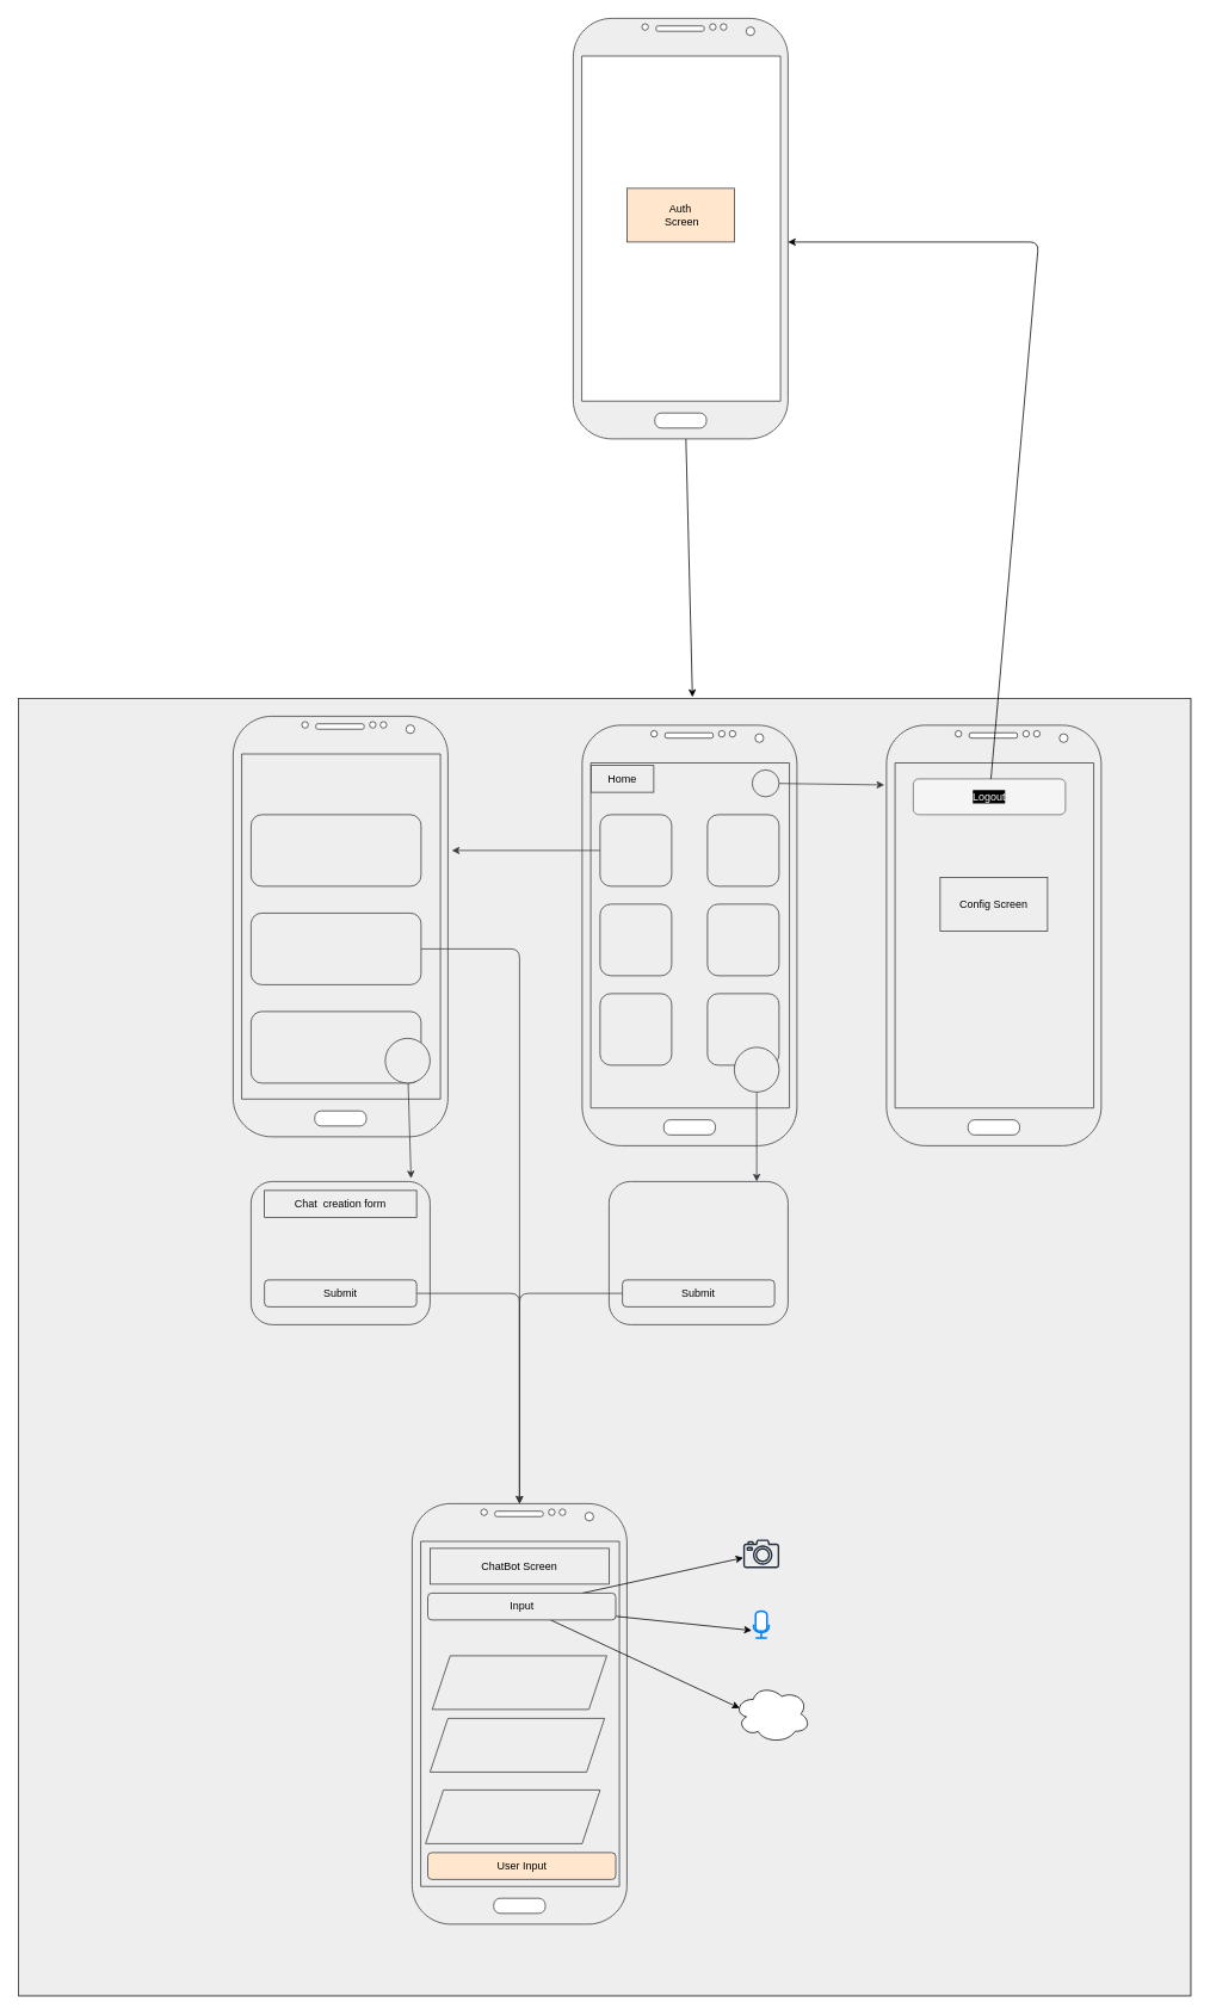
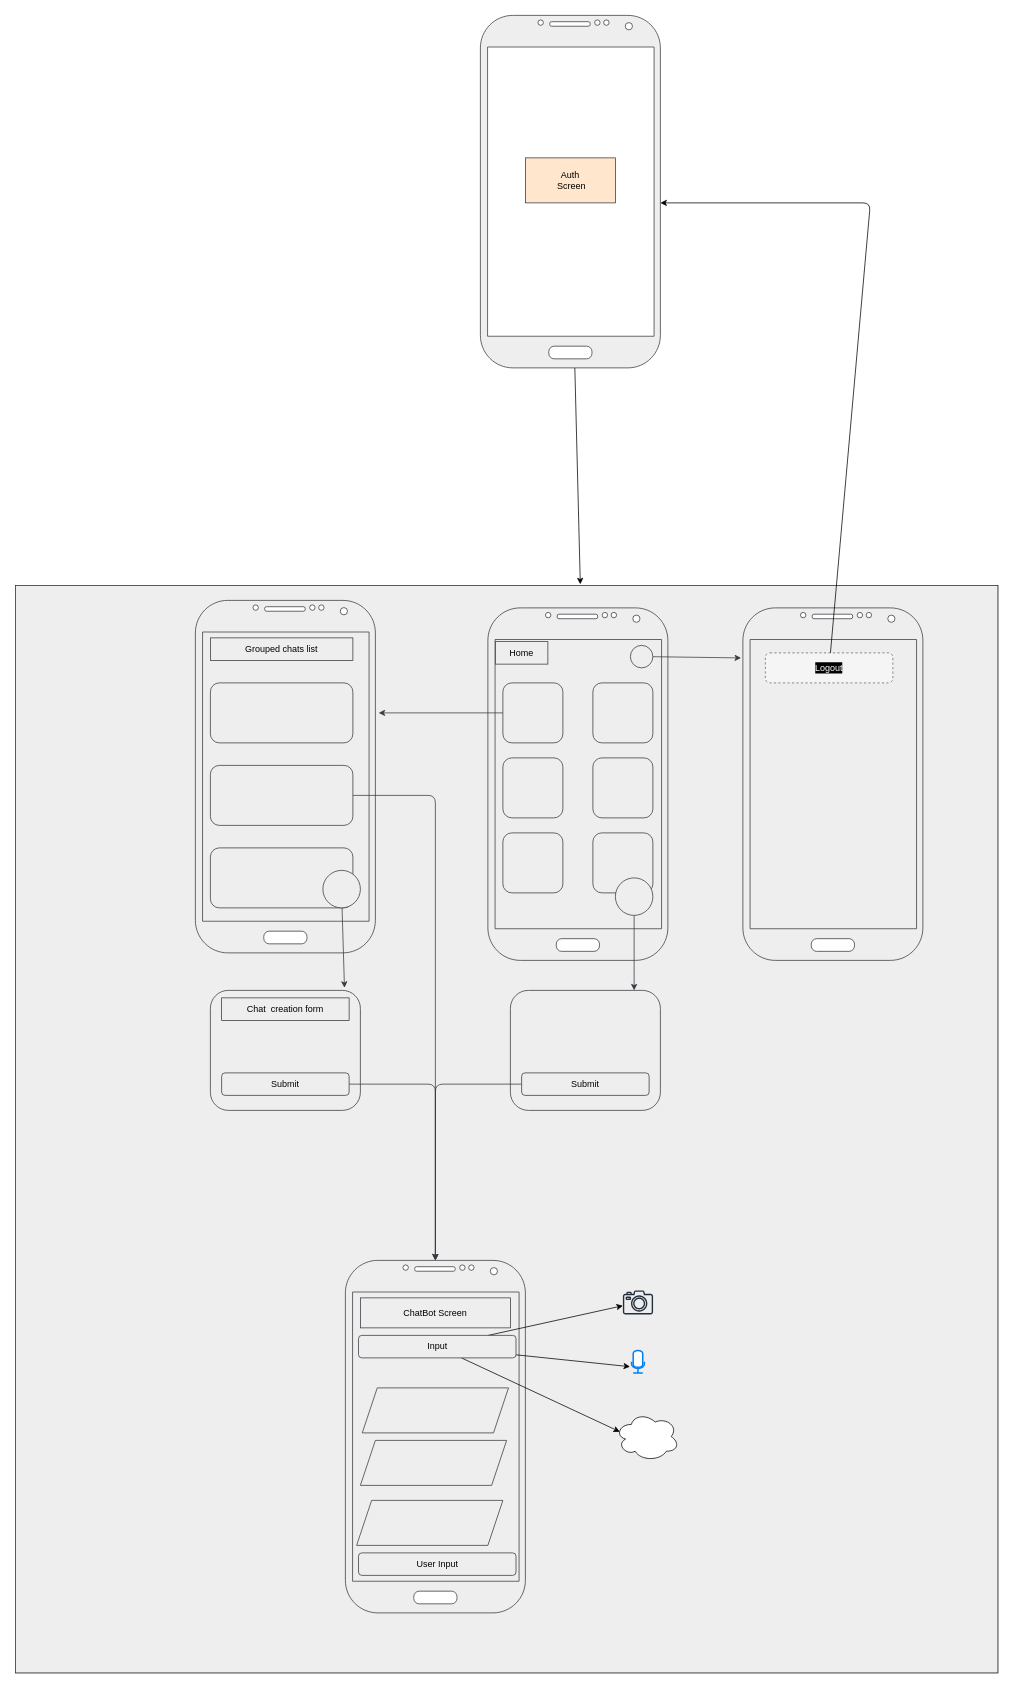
  <mxCell id="0" />
  <mxCell id="1" parent="0" />
  <mxCell id="2" value="" style="group;fillColor=#eeeeee;strokeColor=#36393d;fontColor=#000000;" vertex="1" connectable="0" parent="1"><mxGeometry x="20" y="780" width="1310" height="1450" as="geometry" /></mxCell>
  <mxCell id="3" value="" style="rounded=0;whiteSpace=wrap;html=1;fillColor=#eeeeee;strokeColor=#36393d;fontColor=#000000;" vertex="1" parent="2"><mxGeometry width="1310" height="1450" as="geometry" /></mxCell>
  <mxCell id="4" value="" style="verticalLabelPosition=bottom;verticalAlign=top;html=1;shadow=0;dashed=0;strokeWidth=1;shape=mxgraph.android.phone2;strokeColor=#36393d;fillColor=#eeeeee;fontColor=#000000;" vertex="1" parent="2"><mxGeometry x="630" y="30" width="240" height="470" as="geometry" /></mxCell>
  <mxCell id="5" style="edgeStyle=none;html=1;fillColor=#eeeeee;strokeColor=#36393d;fontColor=#000000;" edge="1" parent="2" source="6"><mxGeometry relative="1" as="geometry"><mxPoint x="484.4" y="170" as="targetPoint" /></mxGeometry></mxCell>
  <mxCell id="6" value="" style="rounded=1;whiteSpace=wrap;html=1;fillColor=#eeeeee;strokeColor=#36393d;fontColor=#000000;" vertex="1" parent="2"><mxGeometry x="650" y="130" width="80" height="80" as="geometry" /></mxCell>
  <mxCell id="7" value="" style="rounded=1;whiteSpace=wrap;html=1;fillColor=#eeeeee;strokeColor=#36393d;fontColor=#000000;" vertex="1" parent="2"><mxGeometry x="770" y="130" width="80" height="80" as="geometry" /></mxCell>
  <mxCell id="8" value="" style="rounded=1;whiteSpace=wrap;html=1;fillColor=#eeeeee;strokeColor=#36393d;fontColor=#000000;" vertex="1" parent="2"><mxGeometry x="650" y="230" width="80" height="80" as="geometry" /></mxCell>
  <mxCell id="9" value="" style="rounded=1;whiteSpace=wrap;html=1;fillColor=#eeeeee;strokeColor=#36393d;fontColor=#000000;" vertex="1" parent="2"><mxGeometry x="770" y="230" width="80" height="80" as="geometry" /></mxCell>
  <mxCell id="10" value="" style="rounded=1;whiteSpace=wrap;html=1;fillColor=#eeeeee;strokeColor=#36393d;fontColor=#000000;" vertex="1" parent="2"><mxGeometry x="650" y="330" width="80" height="80" as="geometry" /></mxCell>
  <mxCell id="11" value="" style="rounded=1;whiteSpace=wrap;html=1;fillColor=#eeeeee;strokeColor=#36393d;fontColor=#000000;" vertex="1" parent="2"><mxGeometry x="770" y="330" width="80" height="80" as="geometry" /></mxCell>
  <mxCell id="12" value="" style="ellipse;whiteSpace=wrap;html=1;aspect=fixed;fillColor=#eeeeee;strokeColor=#36393d;fontColor=#000000;" vertex="1" parent="2"><mxGeometry x="820" y="80" width="30" height="30" as="geometry" /></mxCell>
  <mxCell id="13" style="edgeStyle=none;html=1;fillColor=#eeeeee;strokeColor=#36393d;fontColor=#000000;" edge="1" parent="2" source="14"><mxGeometry relative="1" as="geometry"><mxPoint x="825" y="540" as="targetPoint" /></mxGeometry></mxCell>
  <mxCell id="14" value="" style="ellipse;whiteSpace=wrap;html=1;aspect=fixed;fillColor=#eeeeee;strokeColor=#36393d;fontColor=#000000;" vertex="1" parent="2"><mxGeometry x="800" y="390" width="50" height="50" as="geometry" /></mxCell>
  <mxCell id="15" value="" style="verticalLabelPosition=bottom;verticalAlign=top;html=1;shadow=0;dashed=0;strokeWidth=1;shape=mxgraph.android.phone2;strokeColor=#36393d;fillColor=#eeeeee;fontColor=#000000;" vertex="1" parent="2"><mxGeometry x="970" y="30" width="240" height="470" as="geometry" /></mxCell>
  <mxCell id="16" style="edgeStyle=none;html=1;entryX=-0.01;entryY=0.142;entryDx=0;entryDy=0;entryPerimeter=0;fillColor=#eeeeee;strokeColor=#36393d;fontColor=#000000;" edge="1" parent="2" source="12" target="15"><mxGeometry relative="1" as="geometry" /></mxCell>
- <mxCell id="17" value="Config Screen" style="rounded=0;whiteSpace=wrap;html=1;fillColor=#eeeeee;strokeColor=#36393d;fontColor=#000000;" vertex="1" parent="2"><mxGeometry x="1030" y="200" width="120" height="60" as="geometry" /></mxCell>
  <mxCell id="18" value="Home" style="rounded=0;whiteSpace=wrap;html=1;fillColor=#eeeeee;strokeColor=#36393d;fontColor=#000000;" vertex="1" parent="2"><mxGeometry x="640" y="75" width="70" height="30" as="geometry" /></mxCell>
  <mxCell id="19" value="" style="verticalLabelPosition=bottom;verticalAlign=top;html=1;shadow=0;dashed=0;strokeWidth=1;shape=mxgraph.android.phone2;strokeColor=#36393d;fillColor=#eeeeee;fontColor=#000000;" vertex="1" parent="2"><mxGeometry x="440" y="900" width="240" height="470" as="geometry" /></mxCell>
  <mxCell id="20" value="" style="verticalLabelPosition=bottom;verticalAlign=top;html=1;shadow=0;dashed=0;strokeWidth=1;shape=mxgraph.android.phone2;strokeColor=#36393d;fillColor=#eeeeee;fontColor=#000000;" vertex="1" parent="2"><mxGeometry x="240" y="20" width="240" height="470" as="geometry" /></mxCell>
+ <mxCell id="21" value="Grouped chats list" style="rounded=0;whiteSpace=wrap;html=1;fillColor=#eeeeee;strokeColor=#36393d;fontColor=#000000;" vertex="1" parent="2"><mxGeometry x="260" y="70" width="190" height="30" as="geometry" /></mxCell>
  <mxCell id="22" value="" style="rounded=1;whiteSpace=wrap;html=1;fillColor=#eeeeee;strokeColor=#36393d;fontColor=#000000;" vertex="1" parent="2"><mxGeometry x="260" y="130" width="190" height="80" as="geometry" /></mxCell>
  <mxCell id="23" value="" style="rounded=1;whiteSpace=wrap;html=1;fillColor=#eeeeee;strokeColor=#36393d;fontColor=#000000;" vertex="1" parent="2"><mxGeometry x="260" y="240" width="190" height="80" as="geometry" /></mxCell>
  <mxCell id="24" style="edgeStyle=none;html=1;exitX=1;exitY=0.5;exitDx=0;exitDy=0;fillColor=#eeeeee;strokeColor=#36393d;fontColor=#000000;" edge="1" parent="2" source="23"><mxGeometry relative="1" as="geometry"><mxPoint x="560" y="900" as="targetPoint" /><Array as="points"><mxPoint x="560" y="280" /></Array></mxGeometry></mxCell>
  <mxCell id="25" value="" style="rounded=1;whiteSpace=wrap;html=1;fillColor=#eeeeee;strokeColor=#36393d;fontColor=#000000;" vertex="1" parent="2"><mxGeometry x="260" y="350" width="190" height="80" as="geometry" /></mxCell>
  <mxCell id="26" value="" style="ellipse;whiteSpace=wrap;html=1;aspect=fixed;fillColor=#eeeeee;strokeColor=#36393d;fontColor=#000000;" vertex="1" parent="2"><mxGeometry x="410" y="380" width="50" height="50" as="geometry" /></mxCell>
  <mxCell id="27" value="" style="rounded=1;whiteSpace=wrap;html=1;fillColor=#eeeeee;strokeColor=#36393d;fontColor=#000000;" vertex="1" parent="2"><mxGeometry x="660" y="540" width="200" height="160" as="geometry" /></mxCell>
  <mxCell id="28" style="edgeStyle=none;html=1;fillColor=#eeeeee;strokeColor=#36393d;fontColor=#000000;" edge="1" parent="2" source="29"><mxGeometry relative="1" as="geometry"><mxPoint x="560" y="900" as="targetPoint" /><Array as="points"><mxPoint x="560" y="665" /></Array></mxGeometry></mxCell>
  <mxCell id="29" value="Submit" style="rounded=1;whiteSpace=wrap;html=1;fillColor=#eeeeee;strokeColor=#36393d;fontColor=#000000;" vertex="1" parent="2"><mxGeometry x="675" y="650" width="170" height="30" as="geometry" /></mxCell>
  <mxCell id="30" value="" style="rounded=1;whiteSpace=wrap;html=1;fillColor=#eeeeee;strokeColor=#36393d;fontColor=#000000;" vertex="1" parent="2"><mxGeometry x="260" y="540" width="200" height="160" as="geometry" /></mxCell>
  <mxCell id="31" style="edgeStyle=none;html=1;entryX=0.894;entryY=-0.022;entryDx=0;entryDy=0;entryPerimeter=0;fillColor=#eeeeee;strokeColor=#36393d;fontColor=#000000;" edge="1" parent="2" source="26" target="30"><mxGeometry relative="1" as="geometry" /></mxCell>
  <mxCell id="32" value="Chat&amp;nbsp; creation form" style="whiteSpace=wrap;html=1;fillColor=#eeeeee;strokeColor=#36393d;fontColor=#000000;" vertex="1" parent="2"><mxGeometry x="275" y="550" width="170" height="30" as="geometry" /></mxCell>
  <mxCell id="33" style="edgeStyle=none;html=1;fillColor=#eeeeee;strokeColor=#36393d;fontColor=#000000;" edge="1" parent="2" source="34"><mxGeometry relative="1" as="geometry"><mxPoint x="560" y="900" as="targetPoint" /><Array as="points"><mxPoint x="560" y="665" /></Array></mxGeometry></mxCell>
  <mxCell id="34" value="Submit" style="rounded=1;whiteSpace=wrap;html=1;fillColor=#eeeeee;strokeColor=#36393d;fontColor=#000000;" vertex="1" parent="2"><mxGeometry x="275" y="650" width="170" height="30" as="geometry" /></mxCell>
  <mxCell id="35" value="ChatBot Screen" style="rounded=0;whiteSpace=wrap;html=1;fillColor=#eeeeee;strokeColor=#36393d;fontColor=#000000;" vertex="1" parent="2"><mxGeometry x="460" y="950" width="200" height="40" as="geometry" /></mxCell>
  <mxCell id="36" value="" style="shape=parallelogram;perimeter=parallelogramPerimeter;whiteSpace=wrap;html=1;fixedSize=1;fillColor=#eeeeee;strokeColor=#36393d;fontColor=#000000;" vertex="1" parent="2"><mxGeometry x="462.5" y="1070" width="195" height="60" as="geometry" /></mxCell>
  <mxCell id="37" value="" style="shape=parallelogram;perimeter=parallelogramPerimeter;whiteSpace=wrap;html=1;fixedSize=1;fillColor=#eeeeee;strokeColor=#36393d;fontColor=#000000;" vertex="1" parent="2"><mxGeometry x="460" y="1140" width="195" height="60" as="geometry" /></mxCell>
  <mxCell id="38" value="" style="shape=parallelogram;perimeter=parallelogramPerimeter;whiteSpace=wrap;html=1;fixedSize=1;fillColor=#eeeeee;strokeColor=#36393d;fontColor=#000000;" vertex="1" parent="2"><mxGeometry x="455" y="1220" width="195" height="60" as="geometry" /></mxCell>
- <mxCell id="39" value="User Input" style="rounded=1;whiteSpace=wrap;html=1;fillColor=#ffe6cc;strokeColor=#36393d;fontColor=#000000;" vertex="1" parent="2"><mxGeometry x="457.5" y="1290" width="210" height="30" as="geometry" /></mxCell>
+ <mxCell id="39" value="User Input" style="rounded=1;whiteSpace=wrap;html=1;fillColor=#eeeeee;strokeColor=#36393d;fontColor=#000000;" vertex="1" parent="2"><mxGeometry x="457.5" y="1290" width="210" height="30" as="geometry" /></mxCell>
  <mxCell id="40" style="edgeStyle=none;html=1;fontColor=#000000;" edge="1" parent="2" source="43" target="44"><mxGeometry relative="1" as="geometry" /></mxCell>
  <mxCell id="41" style="edgeStyle=none;html=1;entryX=-0.125;entryY=0.725;entryDx=0;entryDy=0;entryPerimeter=0;fontColor=#000000;" edge="1" parent="2" source="43" target="45"><mxGeometry relative="1" as="geometry" /></mxCell>
  <mxCell id="42" style="edgeStyle=none;html=1;entryX=0.07;entryY=0.4;entryDx=0;entryDy=0;entryPerimeter=0;fontColor=#000000;" edge="1" parent="2" source="43" target="46"><mxGeometry relative="1" as="geometry" /></mxCell>
  <mxCell id="43" value="Input" style="rounded=1;whiteSpace=wrap;html=1;fillColor=#eeeeee;strokeColor=#36393d;fontColor=#000000;" vertex="1" parent="2"><mxGeometry x="457.5" y="1000" width="210" height="30" as="geometry" /></mxCell>
  <mxCell id="44" value="" style="sketch=0;outlineConnect=0;fontColor=#232F3E;gradientColor=none;fillColor=#232F3D;strokeColor=none;dashed=0;verticalLabelPosition=bottom;verticalAlign=top;align=center;html=1;fontSize=12;fontStyle=0;aspect=fixed;pointerEvents=1;shape=mxgraph.aws4.camera2;" vertex="1" parent="2"><mxGeometry x="810" y="940" width="40.26" height="32" as="geometry" /></mxCell>
  <mxCell id="45" value="" style="html=1;verticalLabelPosition=bottom;align=center;labelBackgroundColor=#000000;verticalAlign=top;strokeWidth=2;strokeColor=#0080F0;shadow=0;dashed=0;shape=mxgraph.ios7.icons.microphone;fontColor=#000000;" vertex="1" parent="2"><mxGeometry x="821.63" y="1020" width="17" height="30" as="geometry" /></mxCell>
  <mxCell id="46" value="" style="ellipse;shape=cloud;whiteSpace=wrap;html=1;labelBackgroundColor=#000000;fontColor=#000000;" vertex="1" parent="2"><mxGeometry x="800" y="1102.5" width="85" height="65" as="geometry" /></mxCell>
- <mxCell id="47" value="&lt;font color=&quot;#ffffff&quot;&gt;Logout&lt;/font&gt;" style="rounded=1;whiteSpace=wrap;html=1;labelBackgroundColor=#000000;fontColor=#333333;fillColor=#f5f5f5;strokeColor=#666666;" vertex="1" parent="2"><mxGeometry x="1000" y="90" width="170" height="40" as="geometry" /></mxCell>
+ <mxCell id="47" value="&lt;font color=&quot;#ffffff&quot;&gt;Logout&lt;/font&gt;" style="rounded=1;whiteSpace=wrap;html=1;labelBackgroundColor=#000000;fontColor=#333333;fillColor=#f5f5f5;strokeColor=#666666;dashed=1;" vertex="1" parent="2"><mxGeometry x="1000" y="90" width="170" height="40" as="geometry" /></mxCell>
  <mxCell id="48" style="edgeStyle=none;html=1;entryX=0.575;entryY=-0.001;entryDx=0;entryDy=0;entryPerimeter=0;fontColor=#000000;" edge="1" parent="1" source="49" target="3"><mxGeometry relative="1" as="geometry" /></mxCell>
  <mxCell id="49" value="" style="verticalLabelPosition=bottom;verticalAlign=top;html=1;shadow=0;dashed=0;strokeWidth=1;shape=mxgraph.android.phone2;strokeColor=#36393d;fillColor=#eeeeee;fontColor=#000000;" vertex="1" parent="1"><mxGeometry x="640" y="20" width="240" height="470" as="geometry" /></mxCell>
  <mxCell id="50" value="Auth&lt;br&gt;&amp;nbsp;Screen" style="rounded=0;whiteSpace=wrap;html=1;fillColor=#ffe6cc;strokeColor=#36393d;fontColor=#000000;" vertex="1" parent="1"><mxGeometry x="700" y="210" width="120" height="60" as="geometry" /></mxCell>
  <mxCell id="51" style="edgeStyle=none;html=1;fontColor=#FFFFFF;" edge="1" parent="1" source="47"><mxGeometry relative="1" as="geometry"><mxPoint x="880" y="270" as="targetPoint" /><Array as="points"><mxPoint x="1160" y="270" /></Array></mxGeometry></mxCell>
